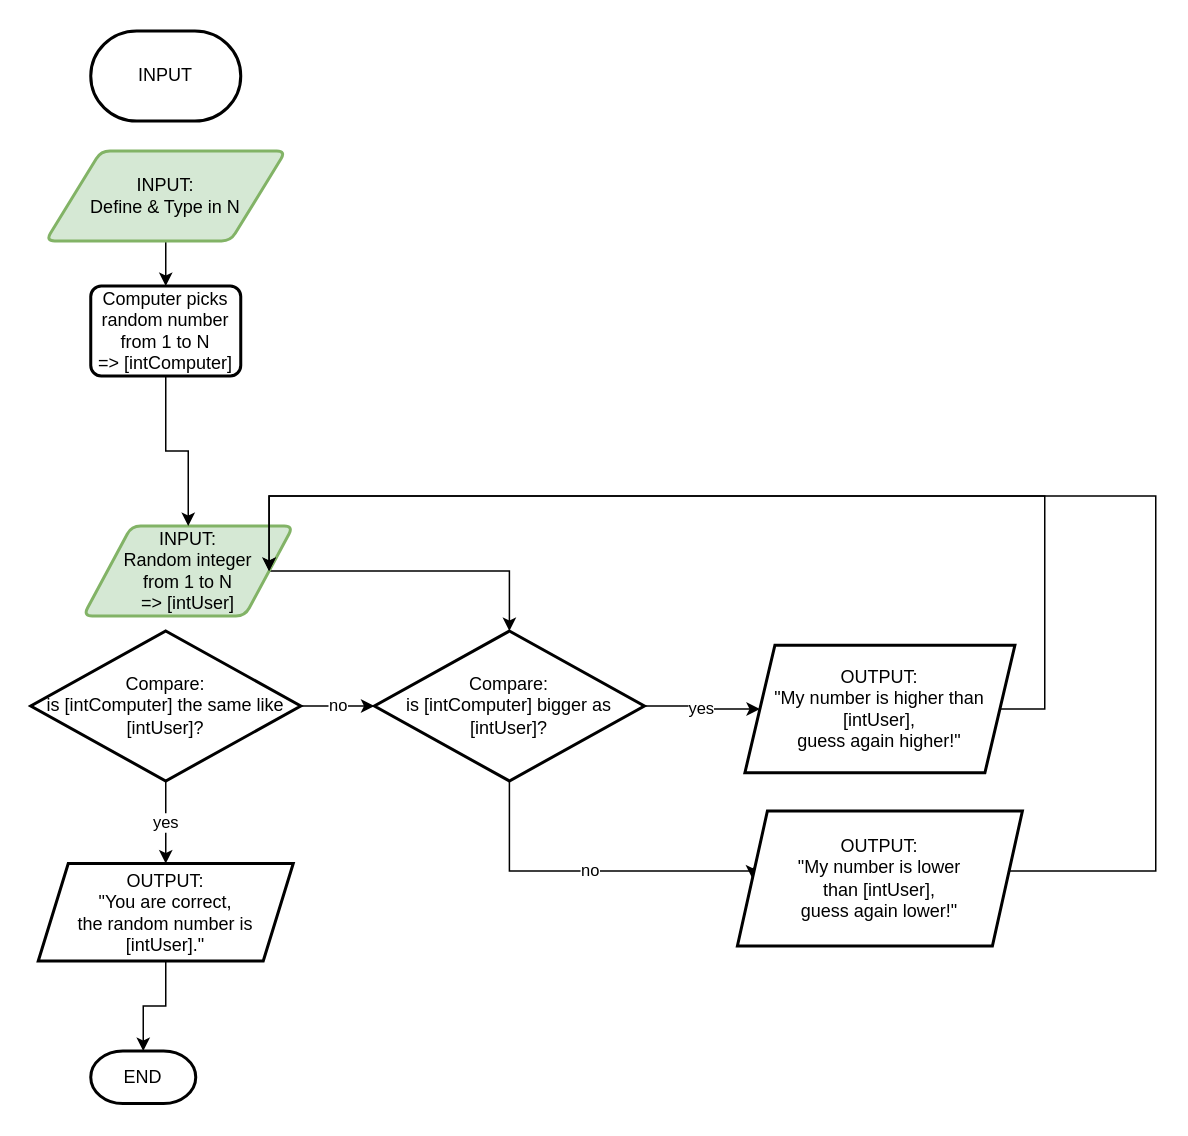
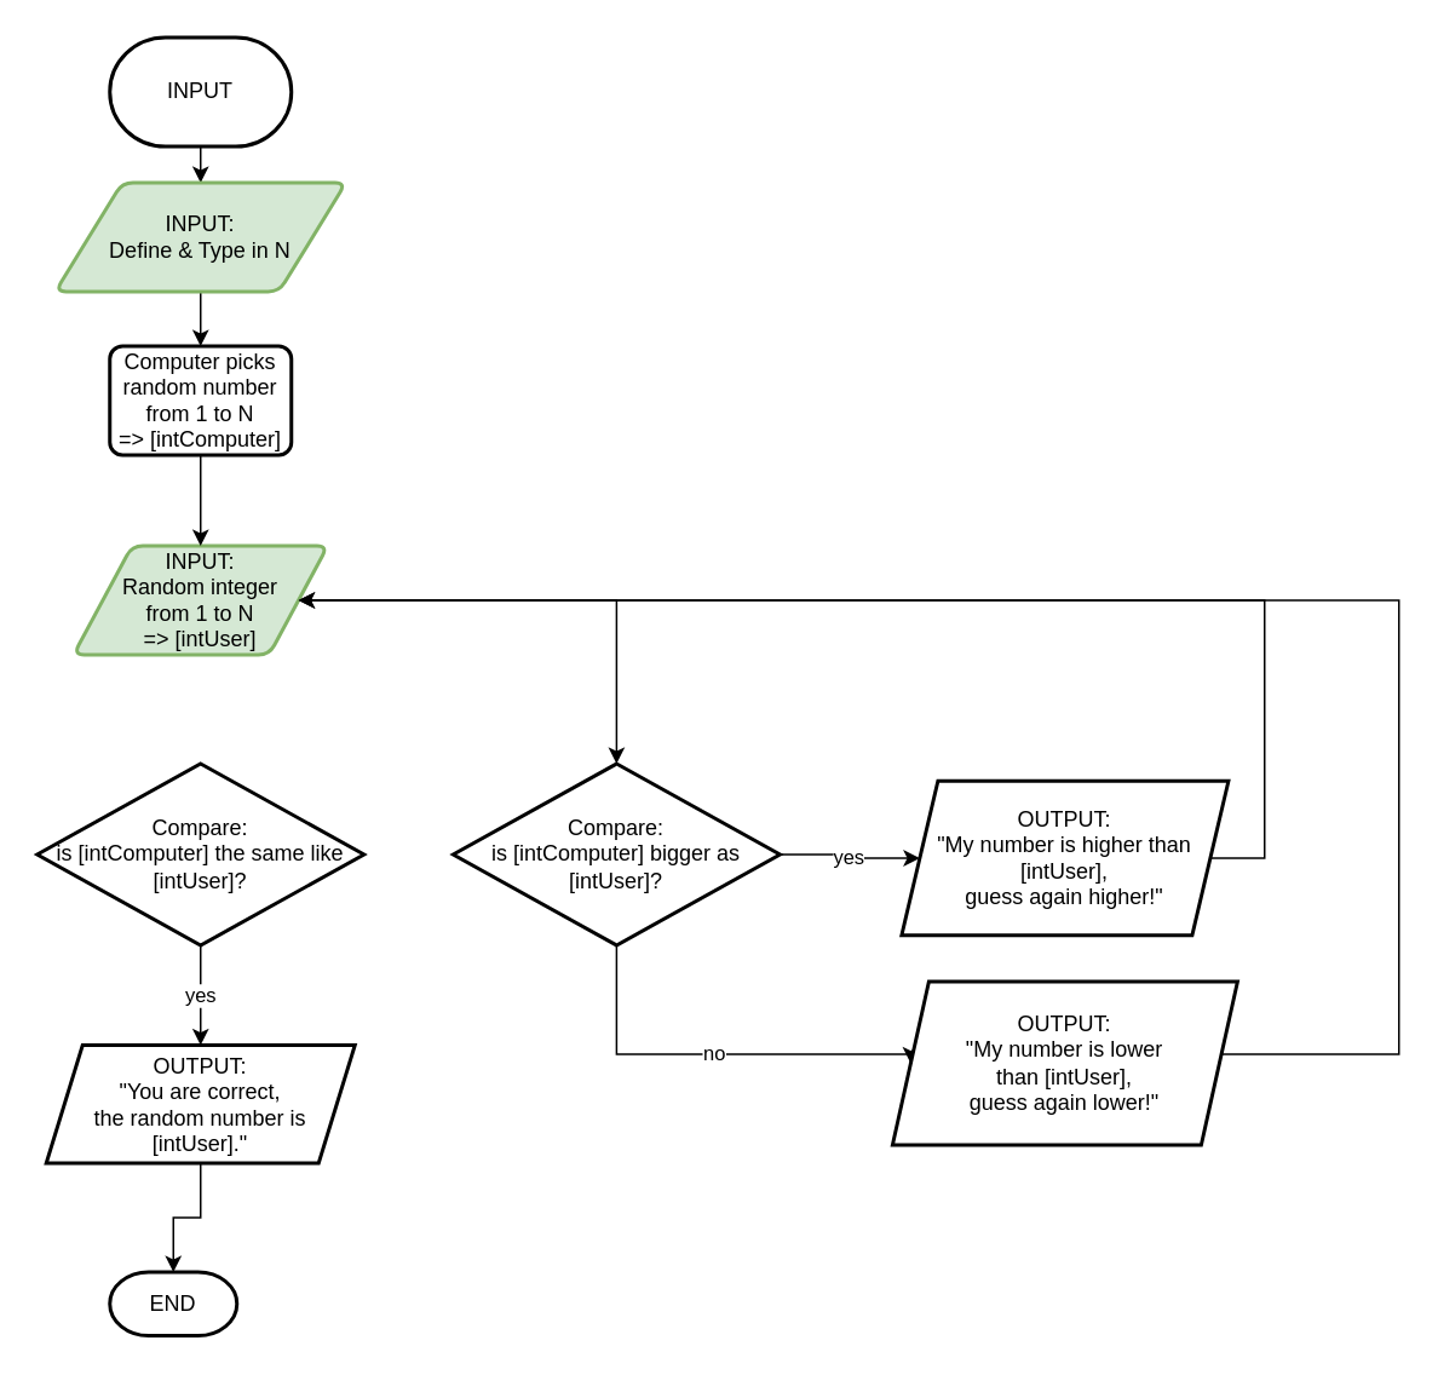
  <mxCell id="0" />
  <mxCell id="1" parent="0" />
  <mxCell id="2" value="" style="edgeStyle=orthogonalEdgeStyle;rounded=0;orthogonalLoop=1;jettySize=auto;html=1;" edge="1" parent="1" source="3" target="17"><mxGeometry relative="1" as="geometry" /></mxCell>
- <mxCell id="3" value="INPUT:&lt;br&gt;Random integer &lt;br&gt;from 1 to N&lt;br&gt;=&amp;gt; [intUser]" style="shape=parallelogram;html=1;strokeWidth=2;perimeter=parallelogramPerimeter;whiteSpace=wrap;rounded=1;arcSize=12;size=0.23;fillColor=#d5e8d4;strokeColor=#82b366;" vertex="1" parent="1"><mxGeometry x="55" y="350" width="140" height="60" as="geometry" /></mxCell>
+ <mxCell id="3" value="INPUT:&lt;br&gt;Random integer &lt;br&gt;from 1 to N&lt;br&gt;=&amp;gt; [intUser]" style="shape=parallelogram;html=1;strokeWidth=2;perimeter=parallelogramPerimeter;whiteSpace=wrap;rounded=1;arcSize=12;size=0.23;fillColor=#d5e8d4;strokeColor=#82b366;" vertex="1" parent="1"><mxGeometry x="40" y="300" width="140" height="60" as="geometry" /></mxCell>
+ <mxCell id="4" value="" style="edgeStyle=orthogonalEdgeStyle;rounded=0;orthogonalLoop=1;jettySize=auto;html=1;" edge="1" parent="1" source="5" target="7"><mxGeometry relative="1" as="geometry" /></mxCell>
  <mxCell id="5" value="INPUT" style="strokeWidth=2;html=1;shape=mxgraph.flowchart.terminator;whiteSpace=wrap;" vertex="1" parent="1"><mxGeometry x="60" y="20" width="100" height="60" as="geometry" /></mxCell>
  <mxCell id="6" value="" style="edgeStyle=orthogonalEdgeStyle;rounded=0;orthogonalLoop=1;jettySize=auto;html=1;" edge="1" parent="1" source="7" target="9"><mxGeometry relative="1" as="geometry" /></mxCell>
  <mxCell id="7" value="INPUT:&lt;br&gt;Define &amp;amp; Type in N" style="shape=parallelogram;html=1;strokeWidth=2;perimeter=parallelogramPerimeter;whiteSpace=wrap;rounded=1;arcSize=12;size=0.23;fillColor=#d5e8d4;strokeColor=#82b366;" vertex="1" parent="1"><mxGeometry x="30" y="100" width="160" height="60" as="geometry" /></mxCell>
  <mxCell id="8" value="" style="edgeStyle=orthogonalEdgeStyle;rounded=0;orthogonalLoop=1;jettySize=auto;html=1;" edge="1" parent="1" source="9" target="3"><mxGeometry relative="1" as="geometry" /></mxCell>
  <mxCell id="9" value="Computer picks random number from 1 to N&lt;br&gt;=&amp;gt; [intComputer]" style="rounded=1;whiteSpace=wrap;html=1;absoluteArcSize=1;arcSize=14;strokeWidth=2;" vertex="1" parent="1"><mxGeometry x="60" y="190" width="100" height="60" as="geometry" /></mxCell>
  <mxCell id="10" value="yes" style="edgeStyle=orthogonalEdgeStyle;rounded=0;orthogonalLoop=1;jettySize=auto;html=1;" edge="1" parent="1" source="12" target="14"><mxGeometry relative="1" as="geometry" /></mxCell>
- <mxCell id="11" value="no" style="edgeStyle=orthogonalEdgeStyle;rounded=0;orthogonalLoop=1;jettySize=auto;html=1;exitX=1;exitY=0.5;exitDx=0;exitDy=0;exitPerimeter=0;entryX=0;entryY=0.5;entryDx=0;entryDy=0;entryPerimeter=0;" edge="1" parent="1" source="12" target="17"><mxGeometry relative="1" as="geometry"><Array as="points" /></mxGeometry></mxCell>
  <mxCell id="12" value="Compare:&lt;br&gt;is [intComputer] the same like [intUser]?" style="strokeWidth=2;html=1;shape=mxgraph.flowchart.decision;whiteSpace=wrap;" vertex="1" parent="1"><mxGeometry x="20" y="420" width="180" height="100" as="geometry" /></mxCell>
  <mxCell id="13" value="" style="edgeStyle=orthogonalEdgeStyle;rounded=0;orthogonalLoop=1;jettySize=auto;html=1;entryX=0.5;entryY=0;entryDx=0;entryDy=0;entryPerimeter=0;" edge="1" parent="1" source="14" target="22"><mxGeometry relative="1" as="geometry"><mxPoint x="110" y="705" as="targetPoint" /></mxGeometry></mxCell>
  <mxCell id="14" value="OUTPUT:&lt;br&gt;&quot;You are correct,&lt;br&gt;the random number is [intUser].&quot;" style="shape=parallelogram;perimeter=parallelogramPerimeter;whiteSpace=wrap;html=1;fixedSize=1;strokeWidth=2;" vertex="1" parent="1"><mxGeometry x="25" y="575" width="170" height="65" as="geometry" /></mxCell>
  <mxCell id="15" value="yes" style="edgeStyle=orthogonalEdgeStyle;rounded=0;orthogonalLoop=1;jettySize=auto;html=1;" edge="1" parent="1" source="17" target="19"><mxGeometry relative="1" as="geometry" /></mxCell>
  <mxCell id="16" value="no" style="edgeStyle=orthogonalEdgeStyle;rounded=0;orthogonalLoop=1;jettySize=auto;html=1;entryX=0;entryY=0.5;entryDx=0;entryDy=0;exitX=0.5;exitY=1;exitDx=0;exitDy=0;exitPerimeter=0;" edge="1" parent="1" source="17" target="21"><mxGeometry relative="1" as="geometry"><Array as="points"><mxPoint x="339" y="580" /></Array></mxGeometry></mxCell>
  <mxCell id="17" value="Compare:&lt;br&gt;is [intComputer] bigger as [intUser]?" style="strokeWidth=2;html=1;shape=mxgraph.flowchart.decision;whiteSpace=wrap;" vertex="1" parent="1"><mxGeometry x="249.1" y="420" width="180" height="100" as="geometry" /></mxCell>
  <mxCell id="18" style="edgeStyle=orthogonalEdgeStyle;rounded=0;orthogonalLoop=1;jettySize=auto;html=1;exitX=1;exitY=0.5;exitDx=0;exitDy=0;entryX=1;entryY=0.5;entryDx=0;entryDy=0;" edge="1" parent="1" source="19" target="3"><mxGeometry relative="1" as="geometry"><mxPoint x="200" y="227.5" as="targetPoint" /><Array as="points"><mxPoint x="696" y="472" /><mxPoint x="696" y="330" /></Array></mxGeometry></mxCell>
  <mxCell id="19" value="OUTPUT:&lt;br&gt;&quot;My number is higher than [intUser],&lt;br&gt;guess again higher!&quot;" style="shape=parallelogram;perimeter=parallelogramPerimeter;whiteSpace=wrap;html=1;fixedSize=1;strokeWidth=2;" vertex="1" parent="1"><mxGeometry x="496.1" y="429.5" width="180" height="85" as="geometry" /></mxCell>
  <mxCell id="20" style="edgeStyle=orthogonalEdgeStyle;rounded=0;orthogonalLoop=1;jettySize=auto;html=1;exitX=1;exitY=0.5;exitDx=0;exitDy=0;entryX=1;entryY=0.5;entryDx=0;entryDy=0;" edge="1" parent="1" source="21" target="3"><mxGeometry relative="1" as="geometry"><Array as="points"><mxPoint x="770" y="580" /><mxPoint x="770" y="330" /></Array></mxGeometry></mxCell>
  <mxCell id="21" value="OUTPUT:&lt;br&gt;&quot;My number is lower &lt;br&gt;than [intUser], &lt;br&gt;guess again lower!&quot;" style="shape=parallelogram;perimeter=parallelogramPerimeter;whiteSpace=wrap;html=1;fixedSize=1;strokeWidth=2;" vertex="1" parent="1"><mxGeometry x="491.1" y="540" width="190" height="90" as="geometry" /></mxCell>
  <mxCell id="22" value="END" style="strokeWidth=2;html=1;shape=mxgraph.flowchart.terminator;whiteSpace=wrap;" vertex="1" parent="1"><mxGeometry x="60" y="700" width="70" height="35" as="geometry" /></mxCell>
